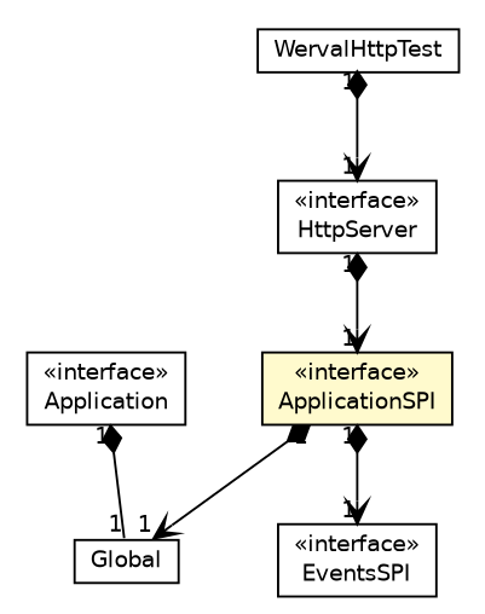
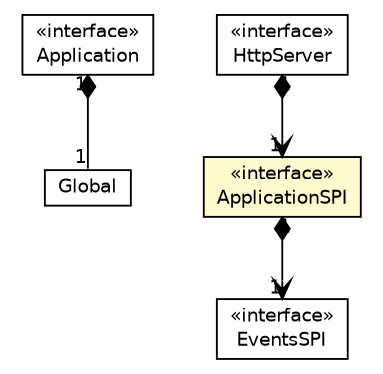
  digraph {
    nodesep=0.25
    ranksep=0.5
    node [fontcolor=black fontname=Helvetica fontsize=10.0 shape=plaintext]
    edge [arrowhead=open arrowtail=diamond color=black dir=both fontcolor=black fontname=Helvetica fontsize=10.0 headlabel=1 headport=p labelfontname=Helvetica labelfontsize=10 taillabel=1 tailport=p]
    n1 [label=<<table title="io.werval.api.Application" border="0" cellborder="1" cellspacing="0" cellpadding="2" port="p" href="../api/Application.html"> 		<tr><td><table border="0" cellspacing="0" cellpadding="1"> <tr><td align="center" balign="center"> &#171;interface&#187; </td></tr> <tr><td align="center" balign="center"> Application </td></tr> 		</table></td></tr> 		</table>>]
    n2 [label=<<table title="io.werval.api.Global" border="0" cellborder="1" cellspacing="0" cellpadding="2" port="p" href="../api/Global.html"> 		<tr><td><table border="0" cellspacing="0" cellpadding="1"> <tr><td align="center" balign="center"> Global </td></tr> 		</table></td></tr> 		</table>>]
    n3 [label=<<table title="io.werval.spi.ApplicationSPI" border="0" cellborder="1" cellspacing="0" cellpadding="2" port="p" bgcolor="lemonChiffon" href="./ApplicationSPI.html"> 		<tr><td><table border="0" cellspacing="0" cellpadding="1"> <tr><td align="center" balign="center"> &#171;interface&#187; </td></tr> <tr><td align="center" balign="center"> ApplicationSPI </td></tr> 		</table></td></tr> 		</table>>]
    n4 [label=<<table title="io.werval.spi.events.EventsSPI" border="0" cellborder="1" cellspacing="0" cellpadding="2" port="p" href="./events/EventsSPI.html"> 		<tr><td><table border="0" cellspacing="0" cellpadding="1"> <tr><td align="center" balign="center"> &#171;interface&#187; </td></tr> <tr><td align="center" balign="center"> EventsSPI </td></tr> 		</table></td></tr> 		</table>>]
    n5 [label=<<table title="io.werval.spi.server.HttpServer" border="0" cellborder="1" cellspacing="0" cellpadding="2" port="p" href="./server/HttpServer.html"> 		<tr><td><table border="0" cellspacing="0" cellpadding="1"> <tr><td align="center" balign="center"> &#171;interface&#187; </td></tr> <tr><td align="center" balign="center"> HttpServer </td></tr> 		</table></td></tr> 		</table>>]
-   n6 [label=<<table title="io.werval.test.WervalHttpTest" border="0" cellborder="1" cellspacing="0" cellpadding="2" port="p" href="../test/WervalHttpTest.html"> 		<tr><td><table border="0" cellspacing="0" cellpadding="1"> <tr><td align="center" balign="center"> WervalHttpTest </td></tr> 		</table></td></tr> 		</table>>]
    n1 -> n2 [arrowhead=none]
-   n3 -> n2
    n3 -> n4
    n5 -> n3
-   n6 -> n5
  }
